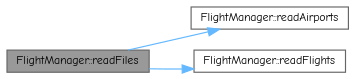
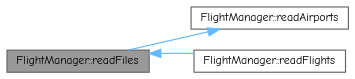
  digraph {
    fontname="Comic Neue"
    rankdir=LR
    node [color=grey40 fillcolor=white fontname="Comic Neue" fontsize=10 shape=box style=filled]
    edge [color=steelblue1 fontname="Comic Neue" fontsize=10 labelfontname=Helvetica labelfontsize=10 style=solid]
    n1 [color=gray40 fillcolor=grey60 fontcolor=black height=0.2 label="FlightManager::readFiles" width=0.4]
    n2 [height=0.2 label="FlightManager::readAirports" width=0.4]
    n3 [height=0.2 label="FlightManager::readFlights" width=0.4]
    n1 -> n2
-   n1 -> n3
+   n3 -> n1
  }
